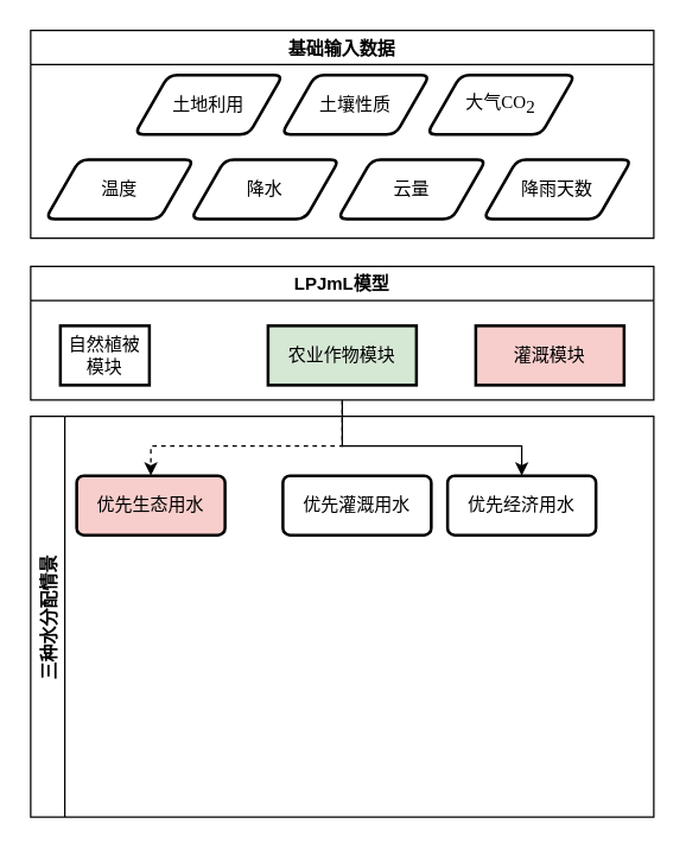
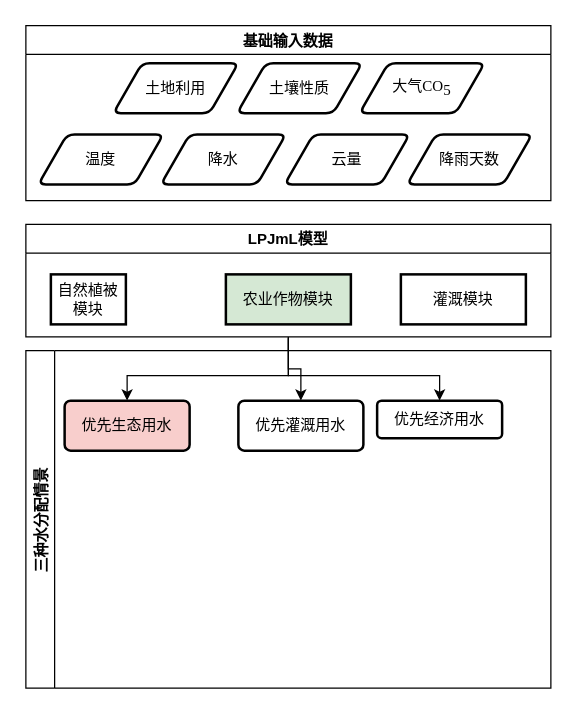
  <mxCell id="0" />
  <mxCell id="1" parent="0" />
  <mxCell id="2" value="基础输入数据" style="swimlane;" vertex="1" parent="1"><mxGeometry x="20" y="20" width="420" height="140" as="geometry" /></mxCell>
  <mxCell id="3" value="温度" style="shape=parallelogram;html=1;strokeWidth=2;perimeter=parallelogramPerimeter;whiteSpace=wrap;rounded=1;arcSize=12;size=0.23;" vertex="1" parent="2"><mxGeometry x="10" y="87" width="100" height="40" as="geometry" /></mxCell>
  <mxCell id="4" value="降水" style="shape=parallelogram;html=1;strokeWidth=2;perimeter=parallelogramPerimeter;whiteSpace=wrap;rounded=1;arcSize=12;size=0.23;" vertex="1" parent="2"><mxGeometry x="108" y="87" width="100" height="40" as="geometry" /></mxCell>
  <mxCell id="5" value="云量" style="shape=parallelogram;html=1;strokeWidth=2;perimeter=parallelogramPerimeter;whiteSpace=wrap;rounded=1;arcSize=12;size=0.23;" vertex="1" parent="2"><mxGeometry x="207" y="87" width="100" height="40" as="geometry" /></mxCell>
  <mxCell id="6" value="降雨天数" style="shape=parallelogram;html=1;strokeWidth=2;perimeter=parallelogramPerimeter;whiteSpace=wrap;rounded=1;arcSize=12;size=0.23;" vertex="1" parent="2"><mxGeometry x="305" y="87" width="100" height="40" as="geometry" /></mxCell>
  <mxCell id="7" value="土地利用" style="shape=parallelogram;html=1;strokeWidth=2;perimeter=parallelogramPerimeter;whiteSpace=wrap;rounded=1;arcSize=12;size=0.23;" vertex="1" parent="2"><mxGeometry x="70" y="30" width="100" height="40" as="geometry" /></mxCell>
  <mxCell id="8" value="土壤性质" style="shape=parallelogram;html=1;strokeWidth=2;perimeter=parallelogramPerimeter;whiteSpace=wrap;rounded=1;arcSize=12;size=0.23;" vertex="1" parent="2"><mxGeometry x="169" y="30" width="100" height="40" as="geometry" /></mxCell>
- <mxCell id="9" value="&lt;p style=&quot;margin-top: 0pt ; margin-bottom: 0pt ; margin-left: 0in ; text-align: left ; direction: ltr ; unicode-bidi: embed ; word-break: normal&quot;&gt;&lt;span&gt;大气&lt;/span&gt;&lt;span style=&quot;font-family: &amp;#34;calibri&amp;#34;&quot;&gt;CO&lt;/span&gt;&lt;span style=&quot;font-family: &amp;#34;calibri&amp;#34; ; vertical-align: sub&quot;&gt;2&lt;/span&gt;&lt;/p&gt;" style="shape=parallelogram;html=1;strokeWidth=2;perimeter=parallelogramPerimeter;whiteSpace=wrap;rounded=1;arcSize=12;size=0.23;" vertex="1" parent="2"><mxGeometry x="267" y="30" width="100" height="40" as="geometry" /></mxCell>
- <mxCell id="10" style="edgeStyle=orthogonalEdgeStyle;rounded=0;orthogonalLoop=1;jettySize=auto;html=1;exitX=0.5;exitY=1;exitDx=0;exitDy=0;entryX=0.5;entryY=0;entryDx=0;entryDy=0;dashed=1;" edge="1" parent="1" source="11" target="16"><mxGeometry relative="1" as="geometry"><Array as="points"><mxPoint x="230" y="300" /><mxPoint x="101" y="300" /></Array></mxGeometry></mxCell>
+ <mxCell id="9" value="&lt;p style=&quot;margin-top: 0pt ; margin-bottom: 0pt ; margin-left: 0in ; text-align: left ; direction: ltr ; unicode-bidi: embed ; word-break: normal&quot;&gt;&lt;span&gt;大气&lt;/span&gt;&lt;span style=&quot;font-family: &amp;#34;calibri&amp;#34;&quot;&gt;CO&lt;/span&gt;&lt;span style=&quot;font-family: &amp;#34;calibri&amp;#34; ; vertical-align: sub&quot;&gt;5&lt;/span&gt;&lt;/p&gt;" style="shape=parallelogram;html=1;strokeWidth=2;perimeter=parallelogramPerimeter;whiteSpace=wrap;rounded=1;arcSize=12;size=0.23;" vertex="1" parent="2"><mxGeometry x="267" y="30" width="100" height="40" as="geometry" /></mxCell>
+ <mxCell id="10" style="edgeStyle=orthogonalEdgeStyle;rounded=0;orthogonalLoop=1;jettySize=auto;html=1;exitX=0.5;exitY=1;exitDx=0;exitDy=0;entryX=0.5;entryY=0;entryDx=0;entryDy=0;" edge="1" parent="1" source="11" target="16"><mxGeometry relative="1" as="geometry"><Array as="points"><mxPoint x="230" y="300" /><mxPoint x="101" y="300" /></Array></mxGeometry></mxCell>
  <mxCell id="11" value="LPJmL模型" style="swimlane;" vertex="1" parent="1"><mxGeometry x="20" y="179" width="420" height="90" as="geometry" /></mxCell>
  <mxCell id="12" value="自然植被模块" style="rounded=0;whiteSpace=wrap;html=1;strokeWidth=2;arcSize=12;" vertex="1" parent="11"><mxGeometry x="20" y="40" width="60" height="40" as="geometry" /></mxCell>
  <mxCell id="13" value="农业作物模块" style="rounded=0;whiteSpace=wrap;html=1;strokeWidth=2;arcSize=12;fillColor=#d5e8d4;" vertex="1" parent="11"><mxGeometry x="160" y="40" width="100" height="40" as="geometry" /></mxCell>
- <mxCell id="14" value="灌溉模块" style="rounded=0;whiteSpace=wrap;html=1;strokeWidth=2;arcSize=12;fillColor=#f8cecc;" vertex="1" parent="11"><mxGeometry x="300" y="40" width="100" height="40" as="geometry" /></mxCell>
+ <mxCell id="14" value="灌溉模块" style="rounded=0;whiteSpace=wrap;html=1;strokeWidth=2;arcSize=12;" vertex="1" parent="11"><mxGeometry x="300" y="40" width="100" height="40" as="geometry" /></mxCell>
  <mxCell id="15" value="三种水分配情景" style="swimlane;horizontal=0;" vertex="1" parent="1"><mxGeometry x="20" y="280" width="420" height="270" as="geometry" /></mxCell>
  <mxCell id="16" value="优先生态用水" style="rounded=1;whiteSpace=wrap;html=1;strokeWidth=2;arcSize=12;fillColor=#f8cecc;" vertex="1" parent="15"><mxGeometry x="31" y="40" width="100" height="40" as="geometry" /></mxCell>
  <mxCell id="17" value="优先灌溉用水" style="rounded=1;whiteSpace=wrap;html=1;strokeWidth=2;arcSize=12;" vertex="1" parent="15"><mxGeometry x="170" y="40" width="100" height="40" as="geometry" /></mxCell>
- <mxCell id="18" value="优先经济用水" style="rounded=1;whiteSpace=wrap;html=1;strokeWidth=2;arcSize=12;" vertex="1" parent="15"><mxGeometry x="281" y="40" width="100" height="40" as="geometry" /></mxCell>
+ <mxCell id="18" value="优先经济用水" style="rounded=1;whiteSpace=wrap;html=1;strokeWidth=2;arcSize=12;" vertex="1" parent="15"><mxGeometry x="281" y="40" width="100" height="30" as="geometry" /></mxCell>
+ <mxCell id="19" style="edgeStyle=orthogonalEdgeStyle;rounded=0;orthogonalLoop=1;jettySize=auto;html=1;exitX=0.5;exitY=1;exitDx=0;exitDy=0;entryX=0.5;entryY=0;entryDx=0;entryDy=0;" edge="1" parent="1" source="11" target="17"><mxGeometry relative="1" as="geometry"><mxPoint x="240" y="279" as="sourcePoint" /><mxPoint x="120" y="330" as="targetPoint" /></mxGeometry></mxCell>
  <mxCell id="20" style="edgeStyle=orthogonalEdgeStyle;rounded=0;orthogonalLoop=1;jettySize=auto;html=1;entryX=0.5;entryY=0;entryDx=0;entryDy=0;" edge="1" parent="1" target="18"><mxGeometry relative="1" as="geometry"><mxPoint x="230" y="270" as="sourcePoint" /><mxPoint x="249" y="330" as="targetPoint" /><Array as="points"><mxPoint x="230" y="300" /><mxPoint x="351" y="300" /></Array></mxGeometry></mxCell>
